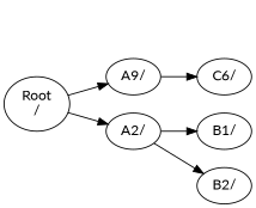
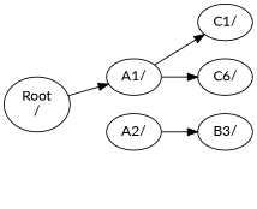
  digraph {
    fontname=Lato
    rankdir=LR
    node [fontname=Lato]
    edge [fontname=Lato]
    n1 [label="Root\n/"]
-   "A1/" [label="A9/"]
+   "A1/"
    "A2/"
+   "C1/"
    n5 [label="C6/"]
-   "B1/"
-   "B2/"
+   "B1/" [label="B3/"]
    n1 -> "A1/"
-   n1 -> "A2/"
+   "A1/" -> "C1/"
    "A1/" -> n5
    "A2/" -> "B1/"
-   "A2/" -> "B2/"
  }
